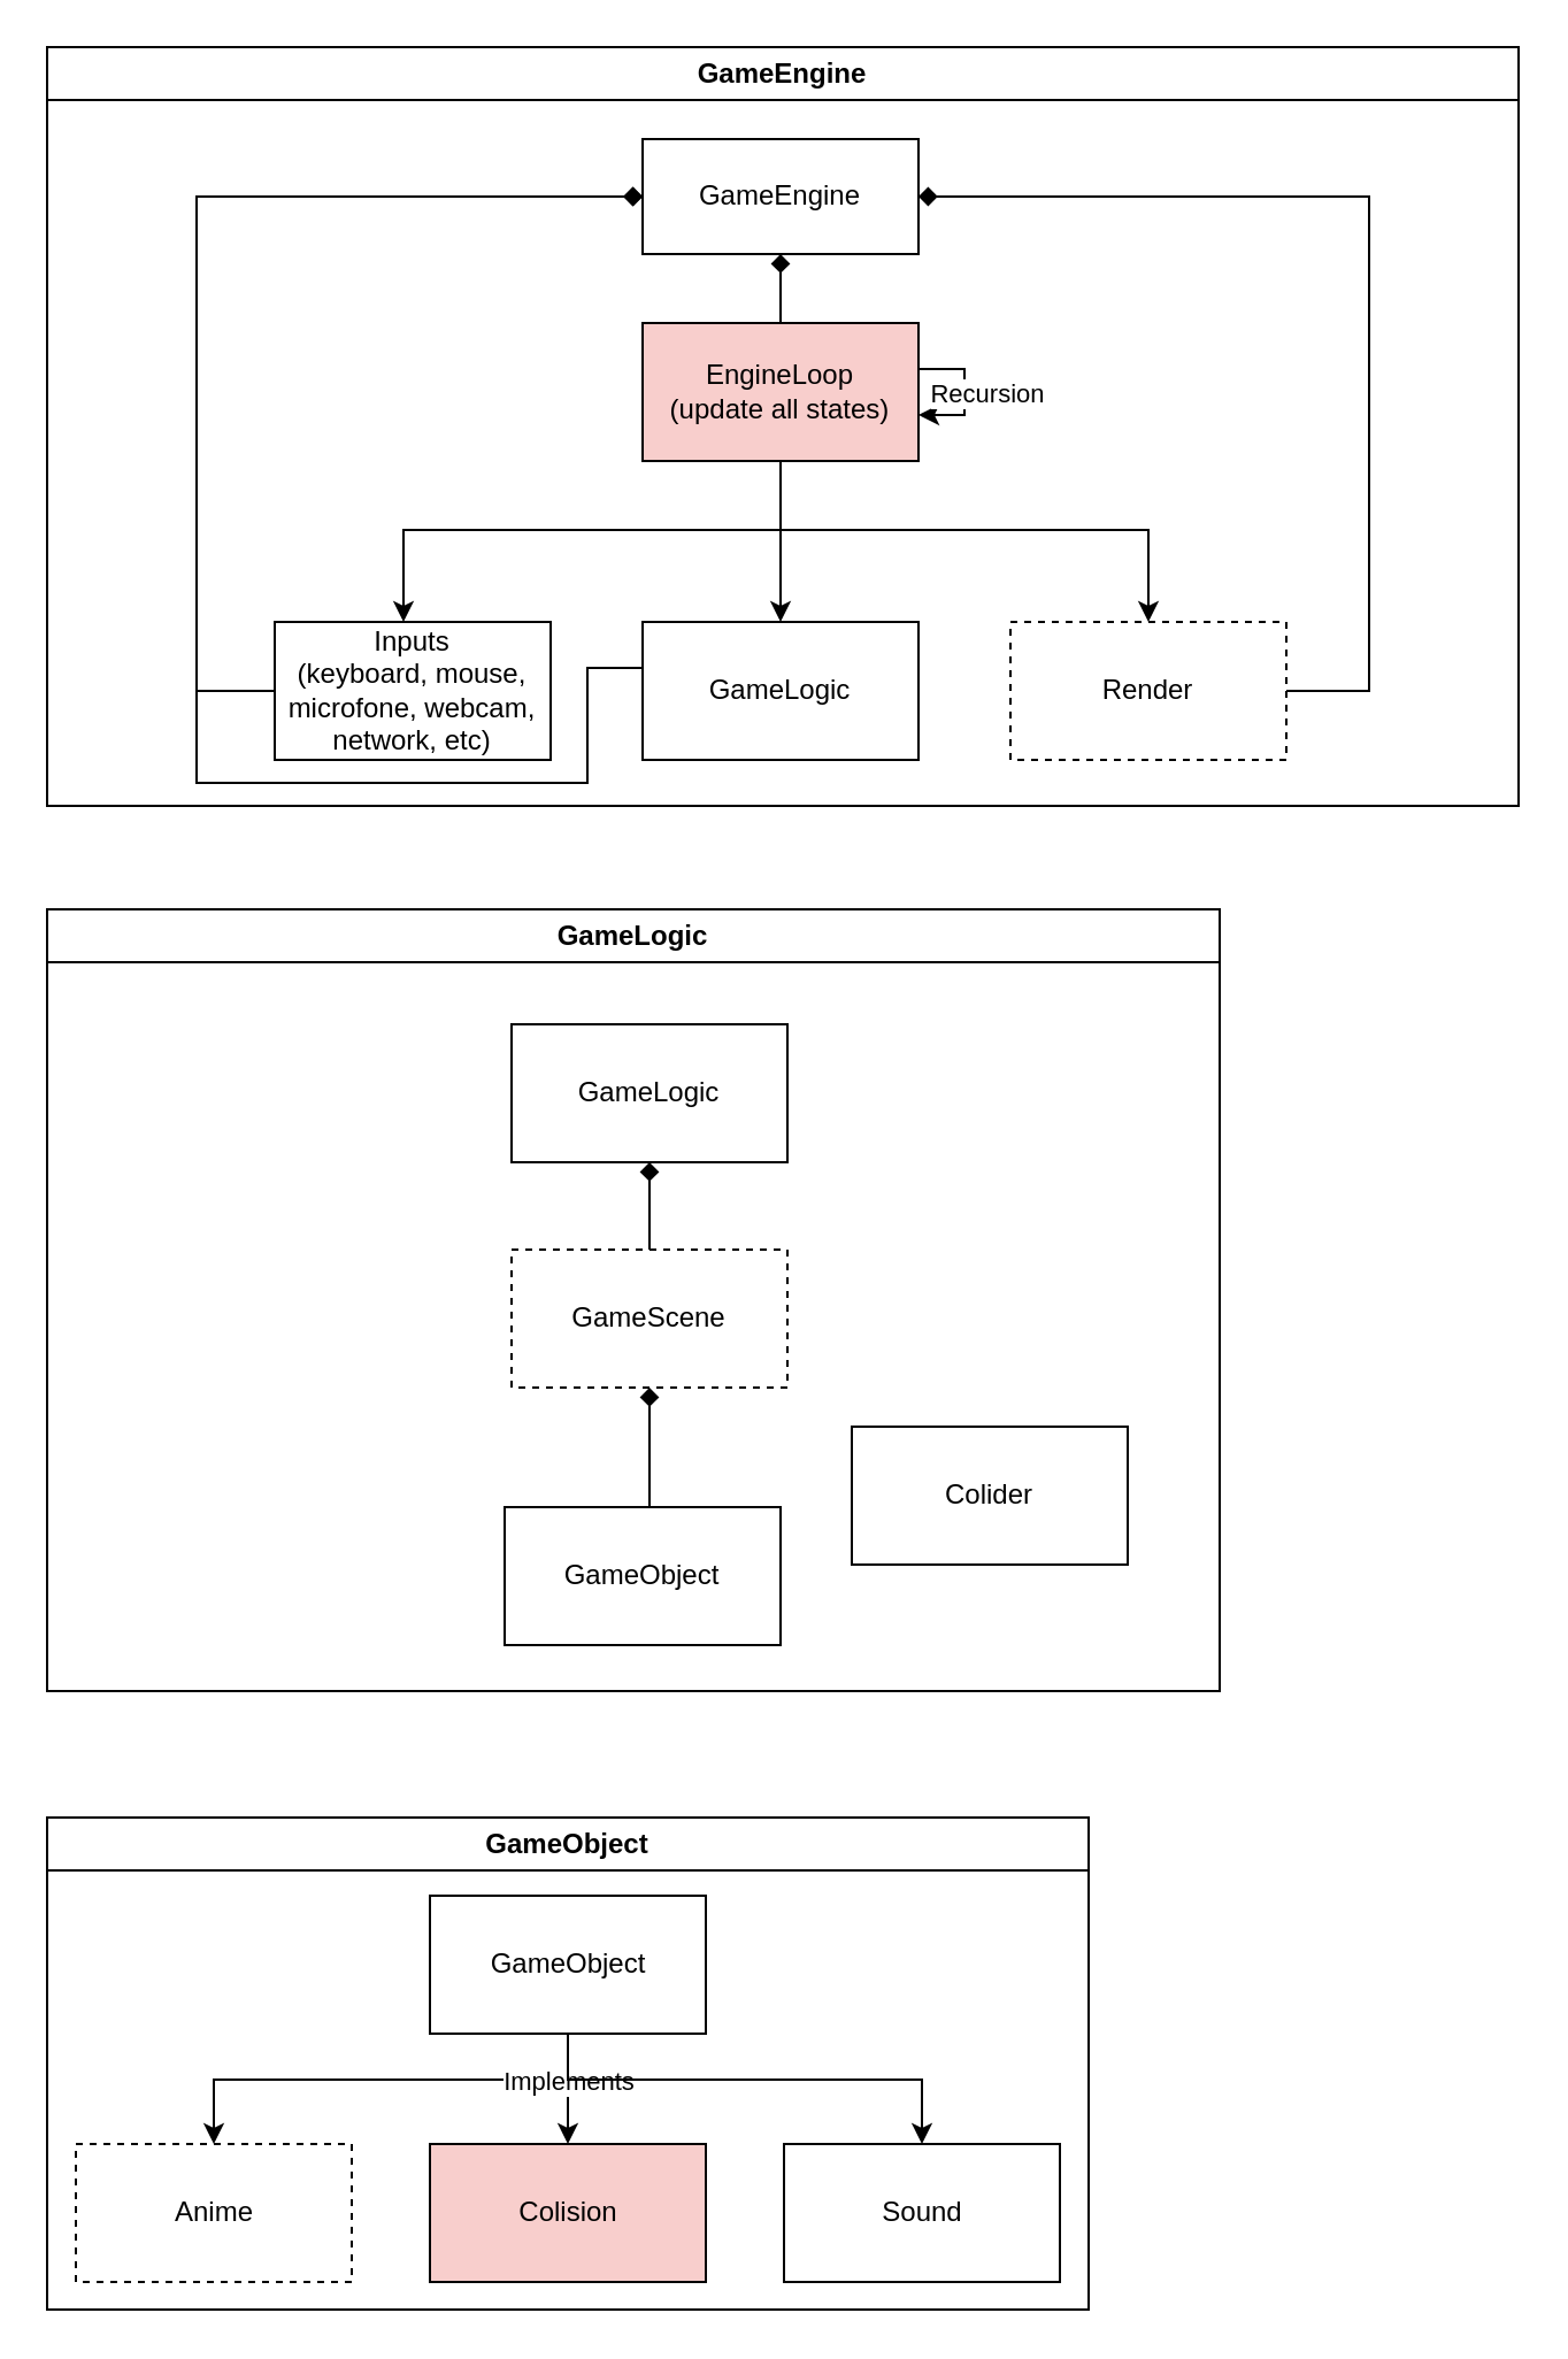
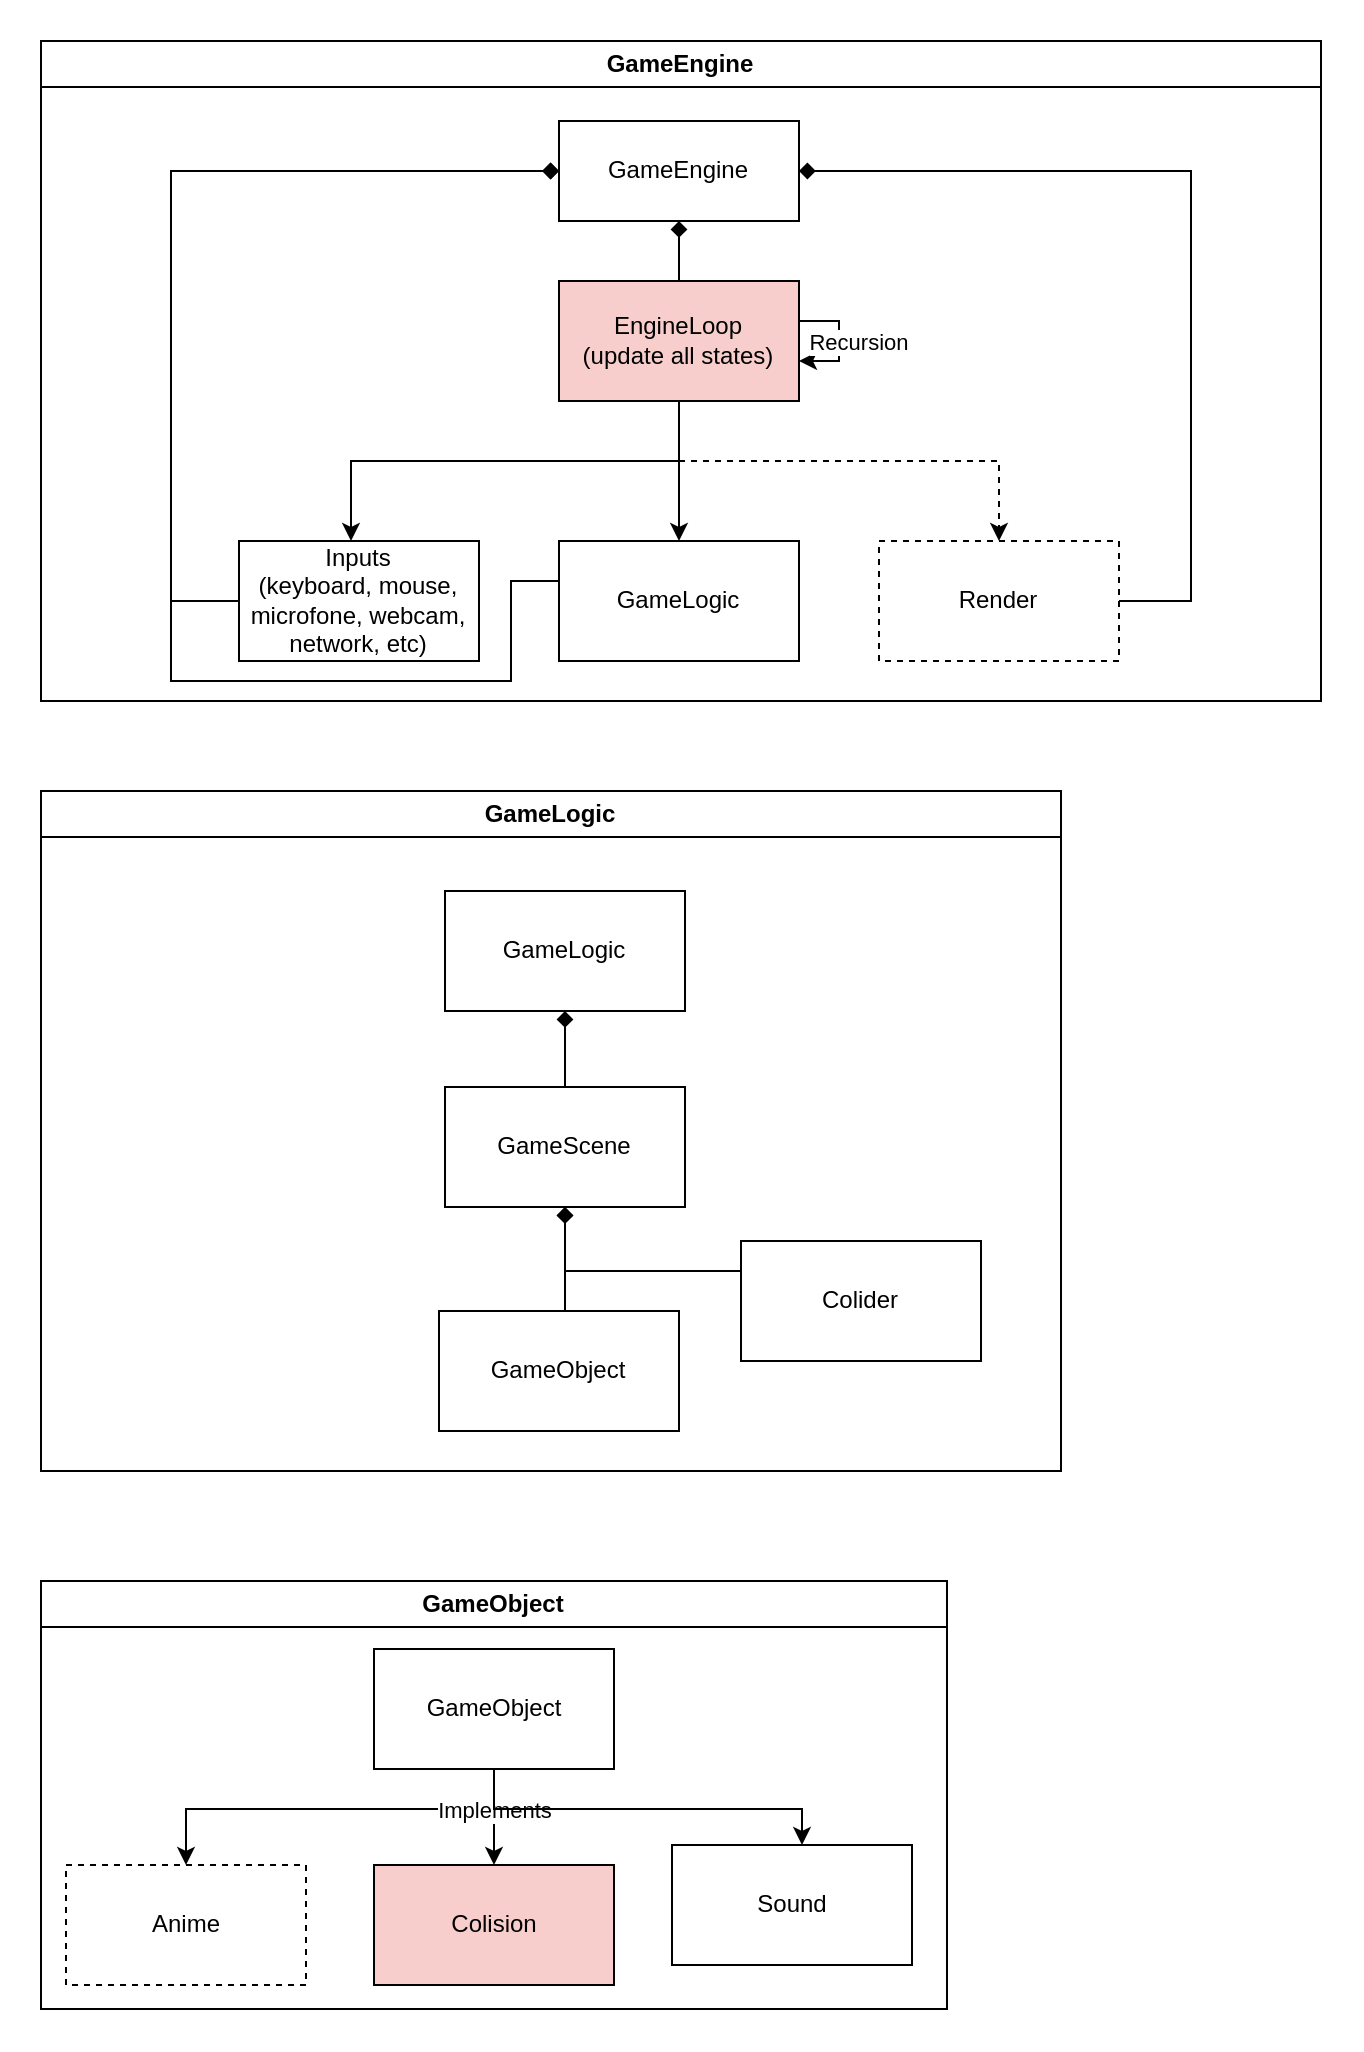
  <mxCell id="0" />
  <mxCell id="1" parent="0" />
  <mxCell id="2" value="GameLogic" style="swimlane;whiteSpace=wrap;html=1;labelBackgroundColor=none;" parent="1" vertex="1"><mxGeometry x="20" y="395" width="510" height="340" as="geometry" /></mxCell>
  <mxCell id="3" value="GameObject" style="whiteSpace=wrap;html=1;rounded=0;labelBackgroundColor=none;" parent="2" vertex="1"><mxGeometry x="199" y="260" width="120" height="60" as="geometry" /></mxCell>
  <mxCell id="4" style="edgeStyle=orthogonalEdgeStyle;rounded=0;orthogonalLoop=1;jettySize=auto;html=1;entryX=0.5;entryY=1;entryDx=0;entryDy=0;endArrow=diamond;endFill=1;labelBackgroundColor=none;fontColor=default;" parent="2" source="3" target="7" edge="1"><mxGeometry relative="1" as="geometry"><Array as="points"><mxPoint x="262" y="270" /><mxPoint x="262" y="270" /></Array></mxGeometry></mxCell>
  <mxCell id="5" value="GameLogic" style="whiteSpace=wrap;html=1;rounded=0;labelBackgroundColor=none;" parent="2" vertex="1"><mxGeometry x="202.005" y="50" width="120" height="60" as="geometry" /></mxCell>
  <mxCell id="6" value="Colider" style="whiteSpace=wrap;html=1;rounded=0;labelBackgroundColor=none;" parent="2" vertex="1"><mxGeometry x="350" y="225" width="120" height="60" as="geometry" /></mxCell>
- <mxCell id="7" value="GameScene" style="rounded=0;whiteSpace=wrap;html=1;labelBackgroundColor=none;dashed=1;" parent="2" vertex="1"><mxGeometry x="202" y="148" width="120" height="60" as="geometry" /></mxCell>
+ <mxCell id="7" value="GameScene" style="rounded=0;whiteSpace=wrap;html=1;labelBackgroundColor=none;" parent="2" vertex="1"><mxGeometry x="202" y="148" width="120" height="60" as="geometry" /></mxCell>
  <mxCell id="8" style="edgeStyle=orthogonalEdgeStyle;orthogonalLoop=1;jettySize=auto;html=1;rounded=0;endArrow=diamond;endFill=1;labelBackgroundColor=none;fontColor=default;" parent="2" source="7" target="5" edge="1"><mxGeometry relative="1" as="geometry" /></mxCell>
+ <mxCell id="9" style="edgeStyle=orthogonalEdgeStyle;rounded=0;orthogonalLoop=1;jettySize=auto;html=1;endArrow=diamond;endFill=1;labelBackgroundColor=none;fontColor=default;" parent="2" source="6" target="7" edge="1"><mxGeometry relative="1" as="geometry"><Array as="points"><mxPoint x="410" y="240" /><mxPoint x="262" y="240" /></Array></mxGeometry></mxCell>
  <mxCell id="10" value="GameEngine" style="swimlane;whiteSpace=wrap;html=1;" parent="1" vertex="1"><mxGeometry x="20" y="20" width="640" height="330" as="geometry" /></mxCell>
  <mxCell id="11" value="GameEngine" style="rounded=0;whiteSpace=wrap;html=1;labelBackgroundColor=none;" parent="10" vertex="1"><mxGeometry x="259" y="40" width="120" height="50" as="geometry" /></mxCell>
  <mxCell id="12" value="EngineLoop&lt;br&gt;(update all states)" style="rounded=0;whiteSpace=wrap;html=1;labelBackgroundColor=none;fillColor=#f8cecc;" parent="10" vertex="1"><mxGeometry x="259" y="120" width="120" height="60" as="geometry" /></mxCell>
  <mxCell id="13" value="" style="edgeStyle=orthogonalEdgeStyle;rounded=0;orthogonalLoop=1;jettySize=auto;html=1;endArrow=diamond;endFill=1;labelBackgroundColor=none;fontColor=default;" parent="10" source="12" target="11" edge="1"><mxGeometry relative="1" as="geometry" /></mxCell>
  <mxCell id="14" style="edgeStyle=orthogonalEdgeStyle;rounded=0;orthogonalLoop=1;jettySize=auto;html=1;endArrow=diamond;endFill=1;labelBackgroundColor=none;fontColor=default;" parent="10" source="19" target="11" edge="1"><mxGeometry relative="1" as="geometry"><Array as="points"><mxPoint x="575" y="280" /><mxPoint x="575" y="65" /></Array></mxGeometry></mxCell>
  <mxCell id="15" style="edgeStyle=orthogonalEdgeStyle;rounded=0;orthogonalLoop=1;jettySize=auto;html=1;movable=1;resizable=1;rotatable=1;deletable=1;editable=1;locked=0;connectable=1;endArrow=diamond;endFill=1;labelBackgroundColor=none;fontColor=default;" parent="10" source="21" target="11" edge="1"><mxGeometry relative="1" as="geometry"><Array as="points"><mxPoint x="235" y="270" /><mxPoint x="235" y="320" /><mxPoint x="65" y="320" /><mxPoint x="65" y="65" /></Array></mxGeometry></mxCell>
  <mxCell id="16" style="edgeStyle=orthogonalEdgeStyle;rounded=0;orthogonalLoop=1;jettySize=auto;html=1;endArrow=diamond;endFill=1;labelBackgroundColor=none;fontColor=default;" parent="10" source="23" target="11" edge="1"><mxGeometry relative="1" as="geometry"><Array as="points"><mxPoint x="65" y="280" /><mxPoint x="65" y="65" /></Array></mxGeometry></mxCell>
  <mxCell id="17" style="edgeStyle=orthogonalEdgeStyle;rounded=0;orthogonalLoop=1;jettySize=auto;html=1;elbow=vertical;" parent="10" source="12" target="12" edge="1"><mxGeometry relative="1" as="geometry" /></mxCell>
  <mxCell id="18" value="Recursion" style="edgeLabel;html=1;align=center;verticalAlign=middle;resizable=0;points=[];" parent="17" vertex="1" connectable="0"><mxGeometry x="-0.244" y="-1" relative="1" as="geometry"><mxPoint x="10" y="7" as="offset" /></mxGeometry></mxCell>
  <mxCell id="19" value="Render" style="whiteSpace=wrap;html=1;rounded=0;labelBackgroundColor=none;dashed=1;" parent="10" vertex="1"><mxGeometry x="419" y="250" width="120" height="60" as="geometry" /></mxCell>
- <mxCell id="20" value="" style="edgeStyle=orthogonalEdgeStyle;rounded=0;orthogonalLoop=1;jettySize=auto;html=1;labelBackgroundColor=none;fontColor=default;" parent="10" source="12" target="19" edge="1"><mxGeometry relative="1" as="geometry"><Array as="points"><mxPoint x="319" y="210" /><mxPoint x="479" y="210" /></Array></mxGeometry></mxCell>
+ <mxCell id="20" value="" style="edgeStyle=orthogonalEdgeStyle;rounded=0;orthogonalLoop=1;jettySize=auto;html=1;labelBackgroundColor=none;fontColor=default;dashed=1;" parent="10" source="12" target="19" edge="1"><mxGeometry relative="1" as="geometry"><Array as="points"><mxPoint x="319" y="210" /><mxPoint x="479" y="210" /></Array></mxGeometry></mxCell>
  <mxCell id="21" value="GameLogic" style="whiteSpace=wrap;html=1;rounded=0;labelBackgroundColor=none;" parent="10" vertex="1"><mxGeometry x="259" y="250" width="120" height="60" as="geometry" /></mxCell>
  <mxCell id="22" value="" style="edgeStyle=orthogonalEdgeStyle;rounded=0;orthogonalLoop=1;jettySize=auto;html=1;labelBackgroundColor=none;fontColor=default;" parent="10" source="12" target="21" edge="1"><mxGeometry relative="1" as="geometry" /></mxCell>
  <mxCell id="23" value="Inputs&lt;br&gt;(keyboard, mouse, microfone, webcam, network, etc)" style="whiteSpace=wrap;html=1;rounded=0;labelBackgroundColor=none;" parent="10" vertex="1"><mxGeometry x="99" y="250" width="120" height="60" as="geometry" /></mxCell>
  <mxCell id="24" value="" style="edgeStyle=orthogonalEdgeStyle;rounded=0;orthogonalLoop=1;jettySize=auto;html=1;labelBackgroundColor=none;fontColor=default;" parent="10" source="12" target="23" edge="1"><mxGeometry relative="1" as="geometry"><Array as="points"><mxPoint x="319" y="210" /><mxPoint x="155" y="210" /></Array></mxGeometry></mxCell>
  <mxCell id="25" value="GameObject" style="swimlane;whiteSpace=wrap;html=1;" parent="1" vertex="1"><mxGeometry x="20" y="790" width="453" height="214" as="geometry" /></mxCell>
  <mxCell id="26" value="" style="group" parent="25" vertex="1" connectable="0"><mxGeometry x="12.5" y="34" width="428" height="168" as="geometry" /></mxCell>
  <mxCell id="27" value="GameObject" style="whiteSpace=wrap;html=1;rounded=0;labelBackgroundColor=none;" parent="26" vertex="1"><mxGeometry x="154" width="120" height="60" as="geometry" /></mxCell>
  <mxCell id="28" value="Anime" style="whiteSpace=wrap;html=1;rounded=0;labelBackgroundColor=none;dashed=1;" parent="26" vertex="1"><mxGeometry y="108" width="120" height="60" as="geometry" /></mxCell>
  <mxCell id="29" value="" style="edgeStyle=orthogonalEdgeStyle;rounded=0;orthogonalLoop=1;jettySize=auto;html=1;labelBackgroundColor=none;fontColor=default;" parent="26" source="27" target="28" edge="1"><mxGeometry relative="1" as="geometry"><Array as="points"><mxPoint x="214" y="80" /><mxPoint x="60" y="80" /></Array></mxGeometry></mxCell>
  <mxCell id="30" value="Colision" style="whiteSpace=wrap;html=1;rounded=0;labelBackgroundColor=none;fillColor=#f8cecc;" parent="26" vertex="1"><mxGeometry x="154" y="108" width="120" height="60" as="geometry" /></mxCell>
  <mxCell id="31" value="" style="edgeStyle=orthogonalEdgeStyle;rounded=0;orthogonalLoop=1;jettySize=auto;html=1;labelBackgroundColor=none;fontColor=default;" parent="26" source="27" target="30" edge="1"><mxGeometry relative="1" as="geometry" /></mxCell>
  <mxCell id="32" value="Implements" style="edgeLabel;html=1;align=center;verticalAlign=middle;resizable=0;points=[];labelBackgroundColor=default;" parent="31" vertex="1" connectable="0"><mxGeometry relative="1" as="geometry"><mxPoint y="-4" as="offset" /></mxGeometry></mxCell>
- <mxCell id="33" value="Sound" style="whiteSpace=wrap;html=1;rounded=0;labelBackgroundColor=none;" parent="26" vertex="1"><mxGeometry x="308" y="108" width="120" height="60" as="geometry" /></mxCell>
+ <mxCell id="33" value="Sound" style="whiteSpace=wrap;html=1;rounded=0;labelBackgroundColor=none;" parent="26" vertex="1"><mxGeometry x="303" y="98" width="120" height="60" as="geometry" /></mxCell>
  <mxCell id="34" value="" style="edgeStyle=orthogonalEdgeStyle;rounded=0;orthogonalLoop=1;jettySize=auto;html=1;" parent="26" source="27" target="33" edge="1"><mxGeometry relative="1" as="geometry"><Array as="points"><mxPoint x="214" y="80" /><mxPoint x="368" y="80" /></Array></mxGeometry></mxCell>
